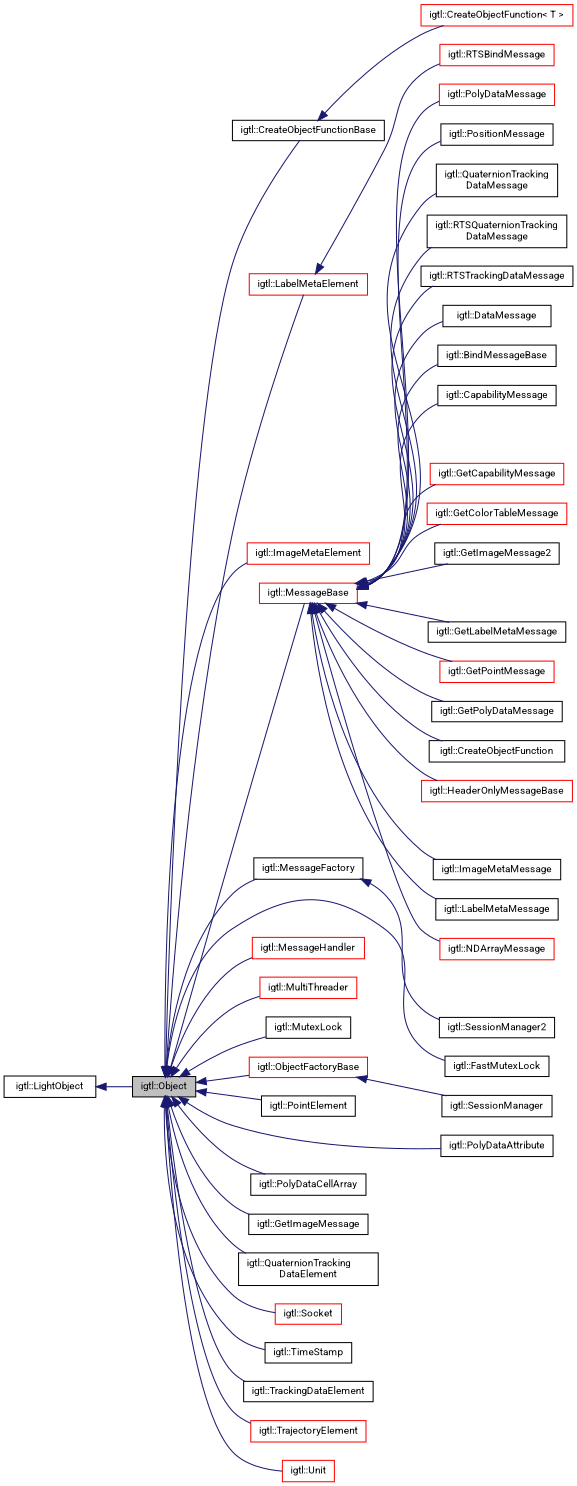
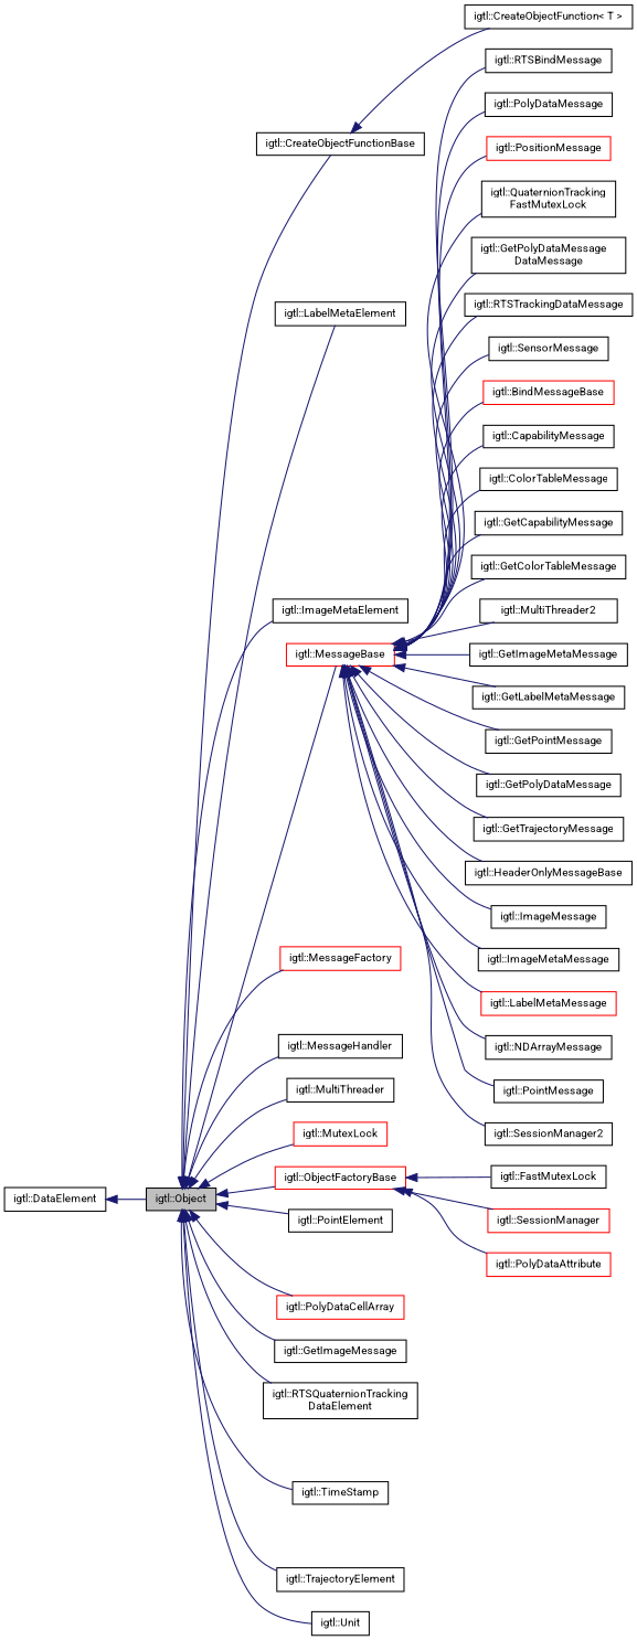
  digraph {
    fontname=Roboto
    rankdir=LR
    node [color=black fillcolor=white fontname=Roboto fontsize=10 shape=record style=filled]
    edge [color=midnightblue dir=back fontname=Roboto fontsize=10 labelfontname=Helvetica labelfontsize=10 style=solid]
    n1 [fillcolor=grey75 fontcolor=black height=0.2 label="igtl::Object" width=0.4]
    n2 [height=0.2 label="igtl::CreateObjectFunctionBase" width=0.4]
    n3 [height=0.2 label="igtl::FastMutexLock" width=0.4]
-   n4 [color=red height=0.2 label="igtl::ImageMetaElement" width=0.4]
-   n5 [color=red height=0.2 label="igtl::LabelMetaElement" width=0.4]
+   n4 [height=0.2 label="igtl::ImageMetaElement" width=0.4]
+   n5 [height=0.2 label="igtl::LabelMetaElement" width=0.4]
    n6 [color=red height=0.2 label="igtl::MessageBase" width=0.4]
-   n7 [height=0.2 label="igtl::MessageFactory" width=0.4]
-   n8 [color=red height=0.2 label="igtl::MessageHandler" width=0.4]
-   n9 [color=red height=0.2 label="igtl::MultiThreader" width=0.4]
-   n10 [height=0.2 label="igtl::MutexLock" width=0.4]
+   n7 [color=red height=0.2 label="igtl::MessageFactory" width=0.4]
+   n8 [height=0.2 label="igtl::MessageHandler" width=0.4]
+   n9 [height=0.2 label="igtl::MultiThreader" width=0.4]
+   n10 [color=red height=0.2 label="igtl::MutexLock" width=0.4]
    n11 [color=red height=0.2 label="igtl::ObjectFactoryBase" width=0.4]
    n12 [height=0.2 label="igtl::PointElement" width=0.4]
-   n13 [height=0.2 label="igtl::PolyDataAttribute" width=0.4]
-   n14 [height=0.2 label="igtl::PolyDataCellArray" width=0.4]
+   n13 [color=red height=0.2 label="igtl::PolyDataAttribute" width=0.4]
+   n14 [color=red height=0.2 label="igtl::PolyDataCellArray" width=0.4]
    n15 [height=0.2 label="igtl::GetImageMessage" width=0.4]
-   n16 [height=0.2 label="igtl::QuaternionTracking\lDataElement" width=0.4]
-   n17 [color=red height=0.2 label="igtl::Socket" width=0.4]
+   n16 [height=0.2 label="igtl::RTSQuaternionTracking\lDataElement" width=0.4]
    n18 [height=0.2 label="igtl::TimeStamp" width=0.4]
-   n19 [height=0.2 label="igtl::TrackingDataElement" width=0.4]
-   n20 [color=red height=0.2 label="igtl::TrajectoryElement" width=0.4]
-   n21 [color=red height=0.2 label="igtl::Unit" width=0.4]
-   n22 [color=red height=0.2 label="igtl::CreateObjectFunction\< T \>" width=0.4]
-   n23 [height=0.2 label="igtl::BindMessageBase" width=0.4]
+   n20 [height=0.2 label="igtl::TrajectoryElement" width=0.4]
+   n21 [height=0.2 label="igtl::Unit" width=0.4]
+   n22 [height=0.2 label="igtl::CreateObjectFunction\< T \>" width=0.4]
+   n23 [color=red height=0.2 label="igtl::BindMessageBase" width=0.4]
    n24 [height=0.2 label="igtl::CapabilityMessage" width=0.4]
-   n26 [color=red height=0.2 label="igtl::GetCapabilityMessage" width=0.4]
-   n27 [color=red height=0.2 label="igtl::GetColorTableMessage" width=0.4]
-   n28 [height=0.2 label="igtl::GetImageMessage2" width=0.4]
+   n25 [height=0.2 label="igtl::ColorTableMessage" width=0.4]
+   n26 [height=0.2 label="igtl::GetCapabilityMessage" width=0.4]
+   n27 [height=0.2 label="igtl::GetColorTableMessage" width=0.4]
+   n28 [height=0.2 label="igtl::MultiThreader2" width=0.4]
+   n29 [height=0.2 label="igtl::GetImageMetaMessage" width=0.4]
    n30 [height=0.2 label="igtl::GetLabelMetaMessage" width=0.4]
-   n31 [color=red height=0.2 label="igtl::GetPointMessage" width=0.4]
+   n31 [height=0.2 label="igtl::GetPointMessage" width=0.4]
    n32 [height=0.2 label="igtl::GetPolyDataMessage" width=0.4]
-   n33 [height=0.2 label="igtl::CreateObjectFunction" width=0.4]
-   n34 [color=red height=0.2 label="igtl::HeaderOnlyMessageBase" width=0.4]
+   n33 [height=0.2 label="igtl::GetTrajectoryMessage" width=0.4]
+   n34 [height=0.2 label="igtl::HeaderOnlyMessageBase" width=0.4]
+   n35 [height=0.2 label="igtl::ImageMessage" width=0.4]
    n36 [height=0.2 label="igtl::SessionManager2" width=0.4]
    n37 [height=0.2 label="igtl::ImageMetaMessage" width=0.4]
-   n38 [height=0.2 label="igtl::LabelMetaMessage" width=0.4]
-   n39 [color=red height=0.2 label="igtl::NDArrayMessage" width=0.4]
-   n41 [color=red height=0.2 label="igtl::PolyDataMessage" width=0.4]
-   n42 [height=0.2 label="igtl::PositionMessage" width=0.4]
-   n43 [height=0.2 label="igtl::QuaternionTracking\lDataMessage" width=0.4]
-   n44 [color=red height=0.2 label="igtl::RTSBindMessage" width=0.4]
-   n45 [height=0.2 label="igtl::RTSQuaternionTracking\lDataMessage" width=0.4]
+   n38 [color=red height=0.2 label="igtl::LabelMetaMessage" width=0.4]
+   n39 [height=0.2 label="igtl::NDArrayMessage" width=0.4]
+   n40 [height=0.2 label="igtl::PointMessage" width=0.4]
+   n41 [height=0.2 label="igtl::PolyDataMessage" width=0.4]
+   n42 [color=red height=0.2 label="igtl::PositionMessage" width=0.4]
+   n43 [height=0.2 label="igtl::QuaternionTracking\lFastMutexLock" width=0.4]
+   n44 [height=0.2 label="igtl::RTSBindMessage" width=0.4]
+   n45 [height=0.2 label="igtl::GetPolyDataMessage\lDataMessage" width=0.4]
    n46 [height=0.2 label="igtl::RTSTrackingDataMessage" width=0.4]
-   n47 [height=0.2 label="igtl::DataMessage" width=0.4]
-   n48 [height=0.2 label="igtl::SessionManager" width=0.4]
-   n49 [height=0.2 label="igtl::LightObject" width=0.4]
+   n47 [height=0.2 label="igtl::SensorMessage" width=0.4]
+   n48 [color=red height=0.2 label="igtl::SessionManager" width=0.4]
+   n49 [height=0.2 label="igtl::DataElement" width=0.4]
    n1 -> n2
-   n1 -> n3
+   n11 -> n3
    n1 -> n4
    n1 -> n5
    n1 -> n6
    n1 -> n7
    n1 -> n8
    n1 -> n9
    n1 -> n10
    n1 -> n11
    n1 -> n12
-   n1 -> n13
+   n11 -> n13
    n1 -> n14
    n1 -> n15
    n1 -> n16
-   n1 -> n17
    n1 -> n18
-   n1 -> n19
    n1 -> n20
    n1 -> n21
    n2 -> n22
    n6 -> n23
    n6 -> n24
+   n6 -> n25
    n6 -> n26
    n6 -> n27
    n6 -> n28
+   n6 -> n29
    n6 -> n30
    n6 -> n31
    n6 -> n32
    n6 -> n33
    n6 -> n34
-   n7 -> n36
+   n6 -> n35
+   n6 -> n36
    n6 -> n37
    n6 -> n38
    n6 -> n39
+   n6 -> n40
    n6 -> n41
    n6 -> n42
    n6 -> n43
-   n5 -> n44
+   n6 -> n44
    n6 -> n45
    n6 -> n46
    n6 -> n47
    n11 -> n48
    n49 -> n1
  }
